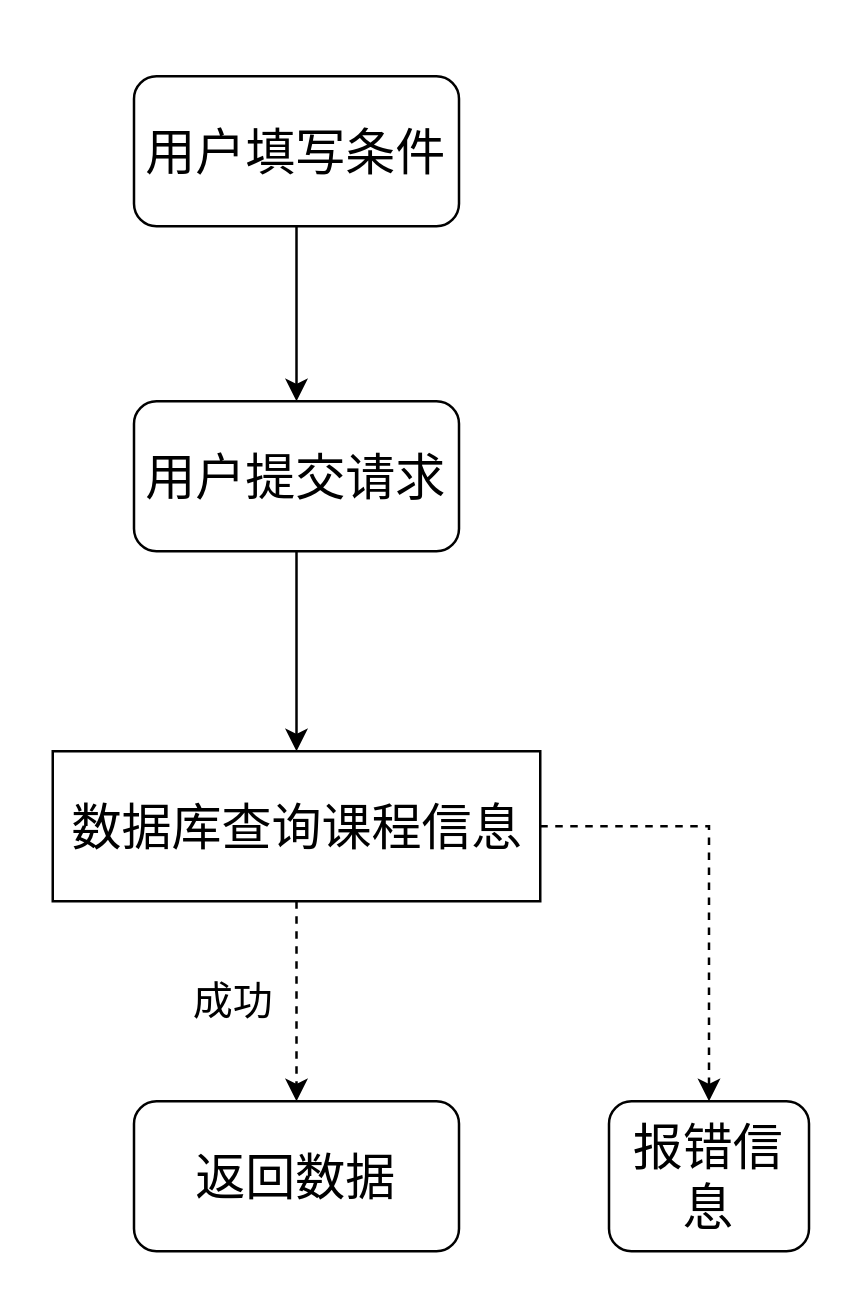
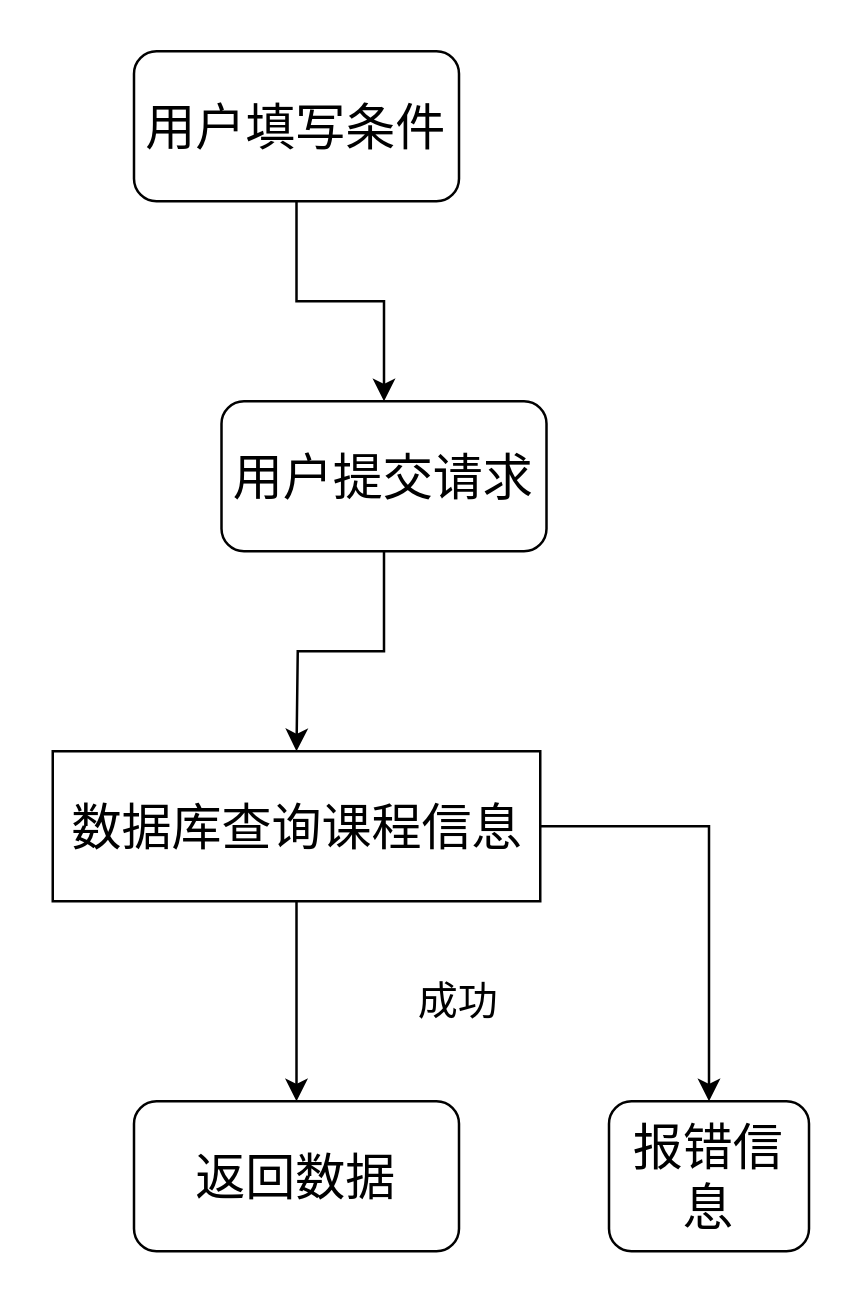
  <mxCell id="0" />
  <mxCell id="1" parent="0" />
  <mxCell id="2" value="" style="edgeStyle=orthogonalEdgeStyle;rounded=0;orthogonalLoop=1;jettySize=auto;html=1;" edge="1" parent="1" source="3" target="5"><mxGeometry relative="1" as="geometry" /></mxCell>
- <mxCell id="3" value="&lt;font style=&quot;font-size: 20px&quot;&gt;用户填写条件&lt;/font&gt;" style="rounded=1;whiteSpace=wrap;html=1;" vertex="1" parent="1"><mxGeometry x="53" y="30" width="130" height="60" as="geometry" /></mxCell>
+ <mxCell id="3" value="&lt;font style=&quot;font-size: 20px&quot;&gt;用户填写条件&lt;/font&gt;" style="rounded=1;whiteSpace=wrap;html=1;" vertex="1" parent="1"><mxGeometry x="53" y="20" width="130" height="60" as="geometry" /></mxCell>
  <mxCell id="4" value="" style="edgeStyle=orthogonalEdgeStyle;rounded=0;orthogonalLoop=1;jettySize=auto;html=1;" edge="1" parent="1" source="5"><mxGeometry relative="1" as="geometry"><mxPoint x="118" y="300" as="targetPoint" /></mxGeometry></mxCell>
- <mxCell id="5" value="&lt;font style=&quot;font-size: 20px&quot;&gt;用户提交请求&lt;/font&gt;" style="rounded=1;whiteSpace=wrap;html=1;" vertex="1" parent="1"><mxGeometry x="53" y="160" width="130" height="60" as="geometry" /></mxCell>
- <mxCell id="6" value="" style="edgeStyle=orthogonalEdgeStyle;rounded=0;orthogonalLoop=1;jettySize=auto;html=1;dashed=1;" edge="1" parent="1" source="8" target="9"><mxGeometry relative="1" as="geometry" /></mxCell>
- <mxCell id="7" value="" style="edgeStyle=orthogonalEdgeStyle;rounded=0;orthogonalLoop=1;jettySize=auto;html=1;entryX=0.5;entryY=0;entryDx=0;entryDy=0;dashed=1;" edge="1" parent="1" source="8" target="10"><mxGeometry relative="1" as="geometry"><mxPoint x="333" y="330" as="targetPoint" /></mxGeometry></mxCell>
+ <mxCell id="5" value="&lt;font style=&quot;font-size: 20px&quot;&gt;用户提交请求&lt;/font&gt;" style="rounded=1;whiteSpace=wrap;html=1;" vertex="1" parent="1"><mxGeometry x="88" y="160" width="130" height="60" as="geometry" /></mxCell>
+ <mxCell id="6" value="" style="edgeStyle=orthogonalEdgeStyle;rounded=0;orthogonalLoop=1;jettySize=auto;html=1;" edge="1" parent="1" source="8" target="9"><mxGeometry relative="1" as="geometry" /></mxCell>
+ <mxCell id="7" value="" style="edgeStyle=orthogonalEdgeStyle;rounded=0;orthogonalLoop=1;jettySize=auto;html=1;entryX=0.5;entryY=0;entryDx=0;entryDy=0;" edge="1" parent="1" source="8" target="10"><mxGeometry relative="1" as="geometry"><mxPoint x="333" y="330" as="targetPoint" /></mxGeometry></mxCell>
  <mxCell id="8" value="&lt;font style=&quot;font-size: 20px&quot;&gt;数据库查询课程信息&lt;/font&gt;" style="rounded=0;whiteSpace=wrap;html=1;" vertex="1" parent="1"><mxGeometry x="20.5" y="300" width="195" height="60" as="geometry" /></mxCell>
  <mxCell id="9" value="&lt;font style=&quot;font-size: 20px&quot;&gt;返回数据&lt;/font&gt;" style="rounded=1;whiteSpace=wrap;html=1;" vertex="1" parent="1"><mxGeometry x="53" y="440" width="130" height="60" as="geometry" /></mxCell>
  <mxCell id="10" value="&lt;font style=&quot;font-size: 20px&quot;&gt;报错信息&lt;/font&gt;" style="rounded=1;whiteSpace=wrap;html=1;" vertex="1" parent="1"><mxGeometry x="243" y="440" width="80" height="60" as="geometry" /></mxCell>
- <mxCell id="11" value="&lt;font style=&quot;font-size: 16px&quot;&gt;成功&lt;/font&gt;" style="text;html=1;strokeColor=none;fillColor=none;align=center;verticalAlign=middle;whiteSpace=wrap;rounded=0;" vertex="1" parent="1"><mxGeometry x="73" y="390" width="40" height="20" as="geometry" /></mxCell>
+ <mxCell id="11" value="&lt;font style=&quot;font-size: 16px&quot;&gt;成功&lt;/font&gt;" style="text;html=1;strokeColor=none;fillColor=none;align=center;verticalAlign=middle;whiteSpace=wrap;rounded=0;" vertex="1" parent="1"><mxGeometry x="163" y="390" width="40" height="20" as="geometry" /></mxCell>
